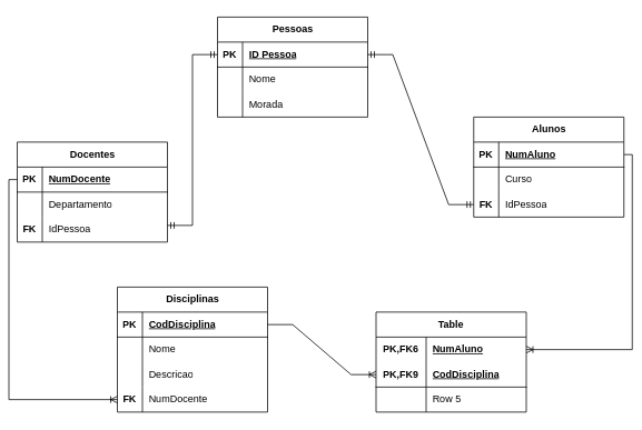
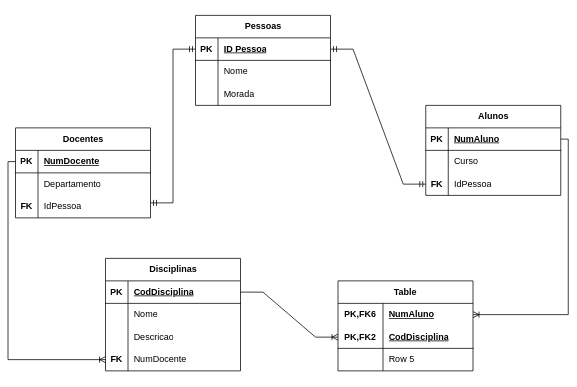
  <mxCell id="0" />
  <mxCell id="1" parent="0" />
  <mxCell id="2" value="Pessoas" style="shape=table;startSize=30;container=1;collapsible=1;childLayout=tableLayout;fixedRows=1;rowLines=0;fontStyle=1;align=center;resizeLast=1;html=1;" vertex="1" parent="1"><mxGeometry x="260" y="20" width="180" height="120" as="geometry" /></mxCell>
  <mxCell id="3" value="" style="shape=tableRow;horizontal=0;startSize=0;swimlaneHead=0;swimlaneBody=0;fillColor=none;collapsible=0;dropTarget=0;points=[[0,0.5],[1,0.5]];portConstraint=eastwest;top=0;left=0;right=0;bottom=1;" vertex="1" parent="2"><mxGeometry y="30" width="180" height="30" as="geometry" /></mxCell>
  <mxCell id="4" value="PK" style="shape=partialRectangle;connectable=0;fillColor=none;top=0;left=0;bottom=0;right=0;fontStyle=1;overflow=hidden;whiteSpace=wrap;html=1;" vertex="1" parent="3"><mxGeometry width="30" height="30" as="geometry"><mxRectangle width="30" height="30" as="alternateBounds" /></mxGeometry></mxCell>
  <mxCell id="5" value="ID Pessoa" style="shape=partialRectangle;connectable=0;fillColor=none;top=0;left=0;bottom=0;right=0;align=left;spacingLeft=6;fontStyle=5;overflow=hidden;whiteSpace=wrap;html=1;" vertex="1" parent="3"><mxGeometry x="30" width="150" height="30" as="geometry"><mxRectangle width="150" height="30" as="alternateBounds" /></mxGeometry></mxCell>
  <mxCell id="6" value="" style="shape=tableRow;horizontal=0;startSize=0;swimlaneHead=0;swimlaneBody=0;fillColor=none;collapsible=0;dropTarget=0;points=[[0,0.5],[1,0.5]];portConstraint=eastwest;top=0;left=0;right=0;bottom=0;" vertex="1" parent="2"><mxGeometry y="60" width="180" height="30" as="geometry" /></mxCell>
  <mxCell id="7" value="" style="shape=partialRectangle;connectable=0;fillColor=none;top=0;left=0;bottom=0;right=0;editable=1;overflow=hidden;whiteSpace=wrap;html=1;" vertex="1" parent="6"><mxGeometry width="30" height="30" as="geometry"><mxRectangle width="30" height="30" as="alternateBounds" /></mxGeometry></mxCell>
  <mxCell id="8" value="Nome" style="shape=partialRectangle;connectable=0;fillColor=none;top=0;left=0;bottom=0;right=0;align=left;spacingLeft=6;overflow=hidden;whiteSpace=wrap;html=1;" vertex="1" parent="6"><mxGeometry x="30" width="150" height="30" as="geometry"><mxRectangle width="150" height="30" as="alternateBounds" /></mxGeometry></mxCell>
  <mxCell id="9" value="" style="shape=tableRow;horizontal=0;startSize=0;swimlaneHead=0;swimlaneBody=0;fillColor=none;collapsible=0;dropTarget=0;points=[[0,0.5],[1,0.5]];portConstraint=eastwest;top=0;left=0;right=0;bottom=0;" vertex="1" parent="2"><mxGeometry y="90" width="180" height="30" as="geometry" /></mxCell>
  <mxCell id="10" value="" style="shape=partialRectangle;connectable=0;fillColor=none;top=0;left=0;bottom=0;right=0;editable=1;overflow=hidden;whiteSpace=wrap;html=1;" vertex="1" parent="9"><mxGeometry width="30" height="30" as="geometry"><mxRectangle width="30" height="30" as="alternateBounds" /></mxGeometry></mxCell>
  <mxCell id="11" value="Morada" style="shape=partialRectangle;connectable=0;fillColor=none;top=0;left=0;bottom=0;right=0;align=left;spacingLeft=6;overflow=hidden;whiteSpace=wrap;html=1;" vertex="1" parent="9"><mxGeometry x="30" width="150" height="30" as="geometry"><mxRectangle width="150" height="30" as="alternateBounds" /></mxGeometry></mxCell>
  <mxCell id="12" value="Docentes" style="shape=table;startSize=30;container=1;collapsible=1;childLayout=tableLayout;fixedRows=1;rowLines=0;fontStyle=1;align=center;resizeLast=1;html=1;" vertex="1" parent="1"><mxGeometry x="20" y="170" width="180" height="120" as="geometry" /></mxCell>
  <mxCell id="13" value="" style="shape=tableRow;horizontal=0;startSize=0;swimlaneHead=0;swimlaneBody=0;fillColor=none;collapsible=0;dropTarget=0;points=[[0,0.5],[1,0.5]];portConstraint=eastwest;top=0;left=0;right=0;bottom=1;" vertex="1" parent="12"><mxGeometry y="30" width="180" height="30" as="geometry" /></mxCell>
  <mxCell id="14" value="PK" style="shape=partialRectangle;connectable=0;fillColor=none;top=0;left=0;bottom=0;right=0;fontStyle=1;overflow=hidden;whiteSpace=wrap;html=1;" vertex="1" parent="13"><mxGeometry width="30" height="30" as="geometry"><mxRectangle width="30" height="30" as="alternateBounds" /></mxGeometry></mxCell>
  <mxCell id="15" value="NumDocente" style="shape=partialRectangle;connectable=0;fillColor=none;top=0;left=0;bottom=0;right=0;align=left;spacingLeft=6;fontStyle=5;overflow=hidden;whiteSpace=wrap;html=1;" vertex="1" parent="13"><mxGeometry x="30" width="150" height="30" as="geometry"><mxRectangle width="150" height="30" as="alternateBounds" /></mxGeometry></mxCell>
  <mxCell id="16" value="" style="shape=tableRow;horizontal=0;startSize=0;swimlaneHead=0;swimlaneBody=0;fillColor=none;collapsible=0;dropTarget=0;points=[[0,0.5],[1,0.5]];portConstraint=eastwest;top=0;left=0;right=0;bottom=0;" vertex="1" parent="12"><mxGeometry y="60" width="180" height="30" as="geometry" /></mxCell>
  <mxCell id="17" value="" style="shape=partialRectangle;connectable=0;fillColor=none;top=0;left=0;bottom=0;right=0;editable=1;overflow=hidden;whiteSpace=wrap;html=1;" vertex="1" parent="16"><mxGeometry width="30" height="30" as="geometry"><mxRectangle width="30" height="30" as="alternateBounds" /></mxGeometry></mxCell>
  <mxCell id="18" value="Departamento" style="shape=partialRectangle;connectable=0;fillColor=none;top=0;left=0;bottom=0;right=0;align=left;spacingLeft=6;overflow=hidden;whiteSpace=wrap;html=1;" vertex="1" parent="16"><mxGeometry x="30" width="150" height="30" as="geometry"><mxRectangle width="150" height="30" as="alternateBounds" /></mxGeometry></mxCell>
  <mxCell id="19" value="" style="shape=tableRow;horizontal=0;startSize=0;swimlaneHead=0;swimlaneBody=0;fillColor=none;collapsible=0;dropTarget=0;points=[[0,0.5],[1,0.5]];portConstraint=eastwest;top=0;left=0;right=0;bottom=0;" vertex="1" parent="12"><mxGeometry y="90" width="180" height="30" as="geometry" /></mxCell>
  <mxCell id="20" value="&lt;b&gt;FK&lt;/b&gt;" style="shape=partialRectangle;connectable=0;fillColor=none;top=0;left=0;bottom=0;right=0;editable=1;overflow=hidden;whiteSpace=wrap;html=1;" vertex="1" parent="19"><mxGeometry width="30" height="30" as="geometry"><mxRectangle width="30" height="30" as="alternateBounds" /></mxGeometry></mxCell>
  <mxCell id="21" value="IdPessoa" style="shape=partialRectangle;connectable=0;fillColor=none;top=0;left=0;bottom=0;right=0;align=left;spacingLeft=6;overflow=hidden;whiteSpace=wrap;html=1;" vertex="1" parent="19"><mxGeometry x="30" width="150" height="30" as="geometry"><mxRectangle width="150" height="30" as="alternateBounds" /></mxGeometry></mxCell>
  <mxCell id="22" value="Alunos" style="shape=table;startSize=30;container=1;collapsible=1;childLayout=tableLayout;fixedRows=1;rowLines=0;fontStyle=1;align=center;resizeLast=1;html=1;" vertex="1" parent="1"><mxGeometry x="567" y="140" width="180" height="120" as="geometry" /></mxCell>
  <mxCell id="23" value="" style="shape=tableRow;horizontal=0;startSize=0;swimlaneHead=0;swimlaneBody=0;fillColor=none;collapsible=0;dropTarget=0;points=[[0,0.5],[1,0.5]];portConstraint=eastwest;top=0;left=0;right=0;bottom=1;" vertex="1" parent="22"><mxGeometry y="30" width="180" height="30" as="geometry" /></mxCell>
  <mxCell id="24" value="PK" style="shape=partialRectangle;connectable=0;fillColor=none;top=0;left=0;bottom=0;right=0;fontStyle=1;overflow=hidden;whiteSpace=wrap;html=1;" vertex="1" parent="23"><mxGeometry width="30" height="30" as="geometry"><mxRectangle width="30" height="30" as="alternateBounds" /></mxGeometry></mxCell>
  <mxCell id="25" value="NumAluno" style="shape=partialRectangle;connectable=0;fillColor=none;top=0;left=0;bottom=0;right=0;align=left;spacingLeft=6;fontStyle=5;overflow=hidden;whiteSpace=wrap;html=1;" vertex="1" parent="23"><mxGeometry x="30" width="150" height="30" as="geometry"><mxRectangle width="150" height="30" as="alternateBounds" /></mxGeometry></mxCell>
  <mxCell id="26" value="" style="shape=tableRow;horizontal=0;startSize=0;swimlaneHead=0;swimlaneBody=0;fillColor=none;collapsible=0;dropTarget=0;points=[[0,0.5],[1,0.5]];portConstraint=eastwest;top=0;left=0;right=0;bottom=0;" vertex="1" parent="22"><mxGeometry y="60" width="180" height="30" as="geometry" /></mxCell>
  <mxCell id="27" value="" style="shape=partialRectangle;connectable=0;fillColor=none;top=0;left=0;bottom=0;right=0;editable=1;overflow=hidden;whiteSpace=wrap;html=1;" vertex="1" parent="26"><mxGeometry width="30" height="30" as="geometry"><mxRectangle width="30" height="30" as="alternateBounds" /></mxGeometry></mxCell>
  <mxCell id="28" value="Curso" style="shape=partialRectangle;connectable=0;fillColor=none;top=0;left=0;bottom=0;right=0;align=left;spacingLeft=6;overflow=hidden;whiteSpace=wrap;html=1;" vertex="1" parent="26"><mxGeometry x="30" width="150" height="30" as="geometry"><mxRectangle width="150" height="30" as="alternateBounds" /></mxGeometry></mxCell>
  <mxCell id="29" value="" style="shape=tableRow;horizontal=0;startSize=0;swimlaneHead=0;swimlaneBody=0;fillColor=none;collapsible=0;dropTarget=0;points=[[0,0.5],[1,0.5]];portConstraint=eastwest;top=0;left=0;right=0;bottom=0;" vertex="1" parent="22"><mxGeometry y="90" width="180" height="30" as="geometry" /></mxCell>
  <mxCell id="30" value="&lt;b&gt;FK&lt;/b&gt;" style="shape=partialRectangle;connectable=0;fillColor=none;top=0;left=0;bottom=0;right=0;editable=1;overflow=hidden;whiteSpace=wrap;html=1;" vertex="1" parent="29"><mxGeometry width="30" height="30" as="geometry"><mxRectangle width="30" height="30" as="alternateBounds" /></mxGeometry></mxCell>
  <mxCell id="31" value="IdPessoa" style="shape=partialRectangle;connectable=0;fillColor=none;top=0;left=0;bottom=0;right=0;align=left;spacingLeft=6;overflow=hidden;whiteSpace=wrap;html=1;" vertex="1" parent="29"><mxGeometry x="30" width="150" height="30" as="geometry"><mxRectangle width="150" height="30" as="alternateBounds" /></mxGeometry></mxCell>
  <mxCell id="32" value="" style="edgeStyle=entityRelationEdgeStyle;fontSize=12;html=1;endArrow=ERmandOne;startArrow=ERmandOne;rounded=0;entryX=0;entryY=0.5;entryDx=0;entryDy=0;" edge="1" parent="1" target="3"><mxGeometry width="100" height="100" relative="1" as="geometry"><mxPoint x="200" y="270" as="sourcePoint" /><mxPoint x="300" y="170" as="targetPoint" /><Array as="points"><mxPoint x="190" y="320" /><mxPoint x="230" y="250" /><mxPoint x="210" y="270" /></Array></mxGeometry></mxCell>
  <mxCell id="33" value="" style="edgeStyle=entityRelationEdgeStyle;fontSize=12;html=1;endArrow=ERmandOne;startArrow=ERmandOne;rounded=0;exitX=1;exitY=0.5;exitDx=0;exitDy=0;" edge="1" parent="1" source="3" target="29"><mxGeometry width="100" height="100" relative="1" as="geometry"><mxPoint x="460" y="20" as="sourcePoint" /><mxPoint x="540" y="261.66" as="targetPoint" /><Array as="points"><mxPoint x="543.96" y="265" /><mxPoint x="533.96" y="215" /><mxPoint x="523.96" y="215" /></Array></mxGeometry></mxCell>
  <mxCell id="34" value="Disciplinas" style="shape=table;startSize=30;container=1;collapsible=1;childLayout=tableLayout;fixedRows=1;rowLines=0;fontStyle=1;align=center;resizeLast=1;html=1;" vertex="1" parent="1"><mxGeometry x="140" y="344" width="180" height="150" as="geometry" /></mxCell>
  <mxCell id="35" value="" style="shape=tableRow;horizontal=0;startSize=0;swimlaneHead=0;swimlaneBody=0;fillColor=none;collapsible=0;dropTarget=0;points=[[0,0.5],[1,0.5]];portConstraint=eastwest;top=0;left=0;right=0;bottom=1;" vertex="1" parent="34"><mxGeometry y="30" width="180" height="30" as="geometry" /></mxCell>
  <mxCell id="36" value="PK" style="shape=partialRectangle;connectable=0;fillColor=none;top=0;left=0;bottom=0;right=0;fontStyle=1;overflow=hidden;whiteSpace=wrap;html=1;" vertex="1" parent="35"><mxGeometry width="30" height="30" as="geometry"><mxRectangle width="30" height="30" as="alternateBounds" /></mxGeometry></mxCell>
  <mxCell id="37" value="CodDisciplina" style="shape=partialRectangle;connectable=0;fillColor=none;top=0;left=0;bottom=0;right=0;align=left;spacingLeft=6;fontStyle=5;overflow=hidden;whiteSpace=wrap;html=1;" vertex="1" parent="35"><mxGeometry x="30" width="150" height="30" as="geometry"><mxRectangle width="150" height="30" as="alternateBounds" /></mxGeometry></mxCell>
  <mxCell id="38" value="" style="shape=tableRow;horizontal=0;startSize=0;swimlaneHead=0;swimlaneBody=0;fillColor=none;collapsible=0;dropTarget=0;points=[[0,0.5],[1,0.5]];portConstraint=eastwest;top=0;left=0;right=0;bottom=0;" vertex="1" parent="34"><mxGeometry y="60" width="180" height="30" as="geometry" /></mxCell>
  <mxCell id="39" value="" style="shape=partialRectangle;connectable=0;fillColor=none;top=0;left=0;bottom=0;right=0;editable=1;overflow=hidden;whiteSpace=wrap;html=1;" vertex="1" parent="38"><mxGeometry width="30" height="30" as="geometry"><mxRectangle width="30" height="30" as="alternateBounds" /></mxGeometry></mxCell>
  <mxCell id="40" value="Nome" style="shape=partialRectangle;connectable=0;fillColor=none;top=0;left=0;bottom=0;right=0;align=left;spacingLeft=6;overflow=hidden;whiteSpace=wrap;html=1;" vertex="1" parent="38"><mxGeometry x="30" width="150" height="30" as="geometry"><mxRectangle width="150" height="30" as="alternateBounds" /></mxGeometry></mxCell>
  <mxCell id="41" value="" style="shape=tableRow;horizontal=0;startSize=0;swimlaneHead=0;swimlaneBody=0;fillColor=none;collapsible=0;dropTarget=0;points=[[0,0.5],[1,0.5]];portConstraint=eastwest;top=0;left=0;right=0;bottom=0;" vertex="1" parent="34"><mxGeometry y="90" width="180" height="30" as="geometry" /></mxCell>
  <mxCell id="42" value="" style="shape=partialRectangle;connectable=0;fillColor=none;top=0;left=0;bottom=0;right=0;editable=1;overflow=hidden;whiteSpace=wrap;html=1;" vertex="1" parent="41"><mxGeometry width="30" height="30" as="geometry"><mxRectangle width="30" height="30" as="alternateBounds" /></mxGeometry></mxCell>
  <mxCell id="43" value="Descricao" style="shape=partialRectangle;connectable=0;fillColor=none;top=0;left=0;bottom=0;right=0;align=left;spacingLeft=6;overflow=hidden;whiteSpace=wrap;html=1;" vertex="1" parent="41"><mxGeometry x="30" width="150" height="30" as="geometry"><mxRectangle width="150" height="30" as="alternateBounds" /></mxGeometry></mxCell>
  <mxCell id="44" value="" style="shape=tableRow;horizontal=0;startSize=0;swimlaneHead=0;swimlaneBody=0;fillColor=none;collapsible=0;dropTarget=0;points=[[0,0.5],[1,0.5]];portConstraint=eastwest;top=0;left=0;right=0;bottom=0;" vertex="1" parent="34"><mxGeometry y="120" width="180" height="30" as="geometry" /></mxCell>
  <mxCell id="45" value="&lt;b&gt;FK&lt;/b&gt;" style="shape=partialRectangle;connectable=0;fillColor=none;top=0;left=0;bottom=0;right=0;editable=1;overflow=hidden;whiteSpace=wrap;html=1;" vertex="1" parent="44"><mxGeometry width="30" height="30" as="geometry"><mxRectangle width="30" height="30" as="alternateBounds" /></mxGeometry></mxCell>
  <mxCell id="46" value="NumDocente" style="shape=partialRectangle;connectable=0;fillColor=none;top=0;left=0;bottom=0;right=0;align=left;spacingLeft=6;overflow=hidden;whiteSpace=wrap;html=1;" vertex="1" parent="44"><mxGeometry x="30" width="150" height="30" as="geometry"><mxRectangle width="150" height="30" as="alternateBounds" /></mxGeometry></mxCell>
  <mxCell id="47" value="Table" style="shape=table;startSize=30;container=1;collapsible=1;childLayout=tableLayout;fixedRows=1;rowLines=0;fontStyle=1;align=center;resizeLast=1;html=1;whiteSpace=wrap;" vertex="1" parent="1"><mxGeometry x="450" y="374" width="180" height="120" as="geometry" /></mxCell>
  <mxCell id="48" value="" style="shape=tableRow;horizontal=0;startSize=0;swimlaneHead=0;swimlaneBody=0;fillColor=none;collapsible=0;dropTarget=0;points=[[0,0.5],[1,0.5]];portConstraint=eastwest;top=0;left=0;right=0;bottom=0;html=1;" vertex="1" parent="47"><mxGeometry y="30" width="180" height="30" as="geometry" /></mxCell>
  <mxCell id="49" value="PK,FK6" style="shape=partialRectangle;connectable=0;fillColor=none;top=0;left=0;bottom=0;right=0;fontStyle=1;overflow=hidden;html=1;whiteSpace=wrap;" vertex="1" parent="48"><mxGeometry width="60" height="30" as="geometry"><mxRectangle width="60" height="30" as="alternateBounds" /></mxGeometry></mxCell>
  <mxCell id="50" value="NumAluno" style="shape=partialRectangle;connectable=0;fillColor=none;top=0;left=0;bottom=0;right=0;align=left;spacingLeft=6;fontStyle=5;overflow=hidden;html=1;whiteSpace=wrap;" vertex="1" parent="48"><mxGeometry x="60" width="120" height="30" as="geometry"><mxRectangle width="120" height="30" as="alternateBounds" /></mxGeometry></mxCell>
  <mxCell id="51" value="" style="shape=tableRow;horizontal=0;startSize=0;swimlaneHead=0;swimlaneBody=0;fillColor=none;collapsible=0;dropTarget=0;points=[[0,0.5],[1,0.5]];portConstraint=eastwest;top=0;left=0;right=0;bottom=1;html=1;" vertex="1" parent="47"><mxGeometry y="60" width="180" height="30" as="geometry" /></mxCell>
- <mxCell id="52" value="PK,FK9" style="shape=partialRectangle;connectable=0;fillColor=none;top=0;left=0;bottom=0;right=0;fontStyle=1;overflow=hidden;html=1;whiteSpace=wrap;" vertex="1" parent="51"><mxGeometry width="60" height="30" as="geometry"><mxRectangle width="60" height="30" as="alternateBounds" /></mxGeometry></mxCell>
+ <mxCell id="52" value="PK,FK2" style="shape=partialRectangle;connectable=0;fillColor=none;top=0;left=0;bottom=0;right=0;fontStyle=1;overflow=hidden;html=1;whiteSpace=wrap;" vertex="1" parent="51"><mxGeometry width="60" height="30" as="geometry"><mxRectangle width="60" height="30" as="alternateBounds" /></mxGeometry></mxCell>
  <mxCell id="53" value="CodDisciplina" style="shape=partialRectangle;connectable=0;fillColor=none;top=0;left=0;bottom=0;right=0;align=left;spacingLeft=6;fontStyle=5;overflow=hidden;html=1;whiteSpace=wrap;" vertex="1" parent="51"><mxGeometry x="60" width="120" height="30" as="geometry"><mxRectangle width="120" height="30" as="alternateBounds" /></mxGeometry></mxCell>
  <mxCell id="54" value="" style="shape=tableRow;horizontal=0;startSize=0;swimlaneHead=0;swimlaneBody=0;fillColor=none;collapsible=0;dropTarget=0;points=[[0,0.5],[1,0.5]];portConstraint=eastwest;top=0;left=0;right=0;bottom=0;html=1;" vertex="1" parent="47"><mxGeometry y="90" width="180" height="30" as="geometry" /></mxCell>
  <mxCell id="55" value="" style="shape=partialRectangle;connectable=0;fillColor=none;top=0;left=0;bottom=0;right=0;editable=1;overflow=hidden;html=1;whiteSpace=wrap;" vertex="1" parent="54"><mxGeometry width="60" height="30" as="geometry"><mxRectangle width="60" height="30" as="alternateBounds" /></mxGeometry></mxCell>
  <mxCell id="56" value="Row 5" style="shape=partialRectangle;connectable=0;fillColor=none;top=0;left=0;bottom=0;right=0;align=left;spacingLeft=6;overflow=hidden;html=1;whiteSpace=wrap;" vertex="1" parent="54"><mxGeometry x="60" width="120" height="30" as="geometry"><mxRectangle width="120" height="30" as="alternateBounds" /></mxGeometry></mxCell>
  <mxCell id="57" value="" style="fontSize=12;html=1;endArrow=ERoneToMany;rounded=0;exitX=1;exitY=0.5;exitDx=0;exitDy=0;edgeStyle=orthogonalEdgeStyle;" edge="1" parent="1" source="23" target="48"><mxGeometry width="100" height="100" relative="1" as="geometry"><mxPoint x="750" y="190" as="sourcePoint" /><mxPoint x="410" y="200" as="targetPoint" /></mxGeometry></mxCell>
  <mxCell id="58" value="" style="edgeStyle=entityRelationEdgeStyle;fontSize=12;html=1;endArrow=ERoneToMany;rounded=0;exitX=1;exitY=0.5;exitDx=0;exitDy=0;" edge="1" parent="1" source="35" target="51"><mxGeometry width="100" height="100" relative="1" as="geometry"><mxPoint x="310" y="300" as="sourcePoint" /><mxPoint x="410" y="200" as="targetPoint" /></mxGeometry></mxCell>
  <mxCell id="59" value="" style="fontSize=12;html=1;endArrow=ERoneToMany;rounded=0;entryX=0;entryY=0.5;entryDx=0;entryDy=0;exitX=0;exitY=0.5;exitDx=0;exitDy=0;edgeStyle=orthogonalEdgeStyle;" edge="1" parent="1" source="13" target="44"><mxGeometry width="100" height="100" relative="1" as="geometry"><mxPoint x="310" y="300" as="sourcePoint" /><mxPoint x="410" y="200" as="targetPoint" /></mxGeometry></mxCell>
